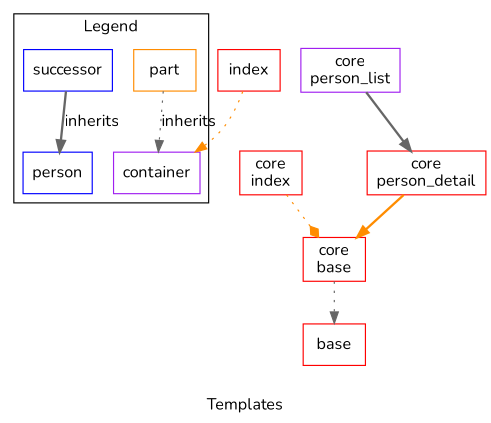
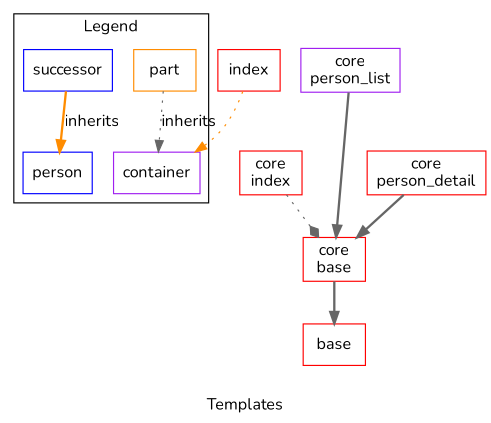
  digraph {
    fontname=Nunito
    label=Templates
    rankdir=TB
    node [color=red fontname=Nunito shape=rectangle]
    edge [arrowhead=normal color=gray40 fontname=Nunito style=bold]
    part [color=darkorange]
    container [color=purple]
    successor [color=blue]
    n4 [color=blue label=person]
    index
    "core\nbase"
    base
    "core\nindex"
    "core\nperson_list" [color=purple]
    "core\nperson_detail"
    subgraph cluster_1 {
      label=Legend
      part
      container
      successor
      n4
    }
    part -> container [label=inherits style=dotted]
-   successor -> n4 [label=inherits]
+   successor -> n4 [color=darkorange label=inherits]
    index -> container [color=darkorange style=dotted]
-   "core\nbase" -> base [style=dotted]
-   "core\nindex" -> "core\nbase" [arrowhead=diamond color=darkorange style=dotted]
-   "core\nperson_list" -> "core\nperson_detail"
-   "core\nperson_detail" -> "core\nbase" [color=darkorange]
+   "core\nbase" -> base
+   "core\nindex" -> "core\nbase" [arrowhead=diamond style=dotted]
+   "core\nperson_list" -> "core\nbase"
+   "core\nperson_detail" -> "core\nbase"
  }
